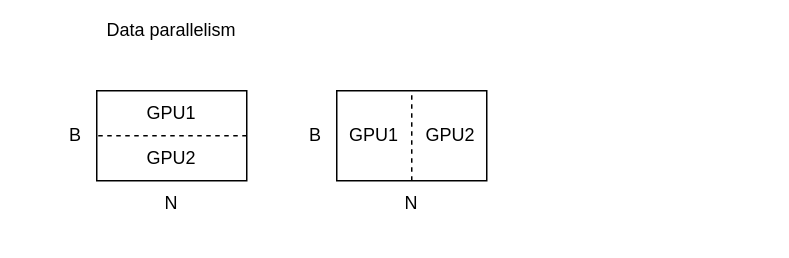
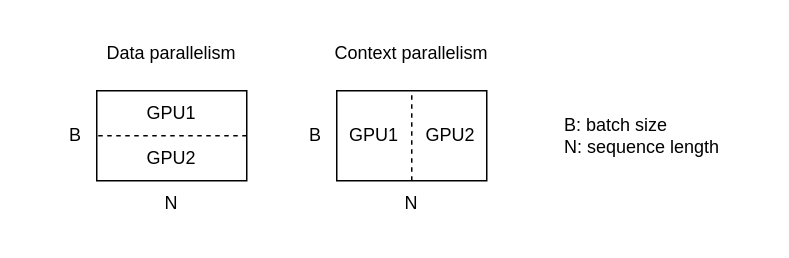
  <mxCell id="0" />
  <mxCell id="1" parent="0" />
  <mxCell id="2" value="" style="rounded=0;whiteSpace=wrap;html=1;" parent="1" vertex="1"><mxGeometry x="64" y="60" width="100" height="60" as="geometry" /></mxCell>
  <mxCell id="3" value="B" style="text;html=1;align=center;verticalAlign=middle;whiteSpace=wrap;rounded=0;" parent="1" vertex="1"><mxGeometry x="20" y="75" width="60" height="30" as="geometry" /></mxCell>
  <mxCell id="4" value="N" style="text;html=1;align=center;verticalAlign=middle;whiteSpace=wrap;rounded=0;" parent="1" vertex="1"><mxGeometry x="84" y="120" width="60" height="30" as="geometry" /></mxCell>
  <mxCell id="5" value="" style="endArrow=none;dashed=1;html=1;entryX=0;entryY=0.5;entryDx=0;entryDy=0;exitX=1;exitY=0.5;exitDx=0;exitDy=0;" parent="1" source="2" target="2" edge="1"><mxGeometry width="50" height="50" relative="1" as="geometry"><mxPoint x="294" y="110" as="sourcePoint" /><mxPoint x="344" y="60" as="targetPoint" /></mxGeometry></mxCell>
- <mxCell id="6" value="Data parallelism" style="text;strokeColor=none;align=center;fillColor=none;html=1;verticalAlign=middle;whiteSpace=wrap;rounded=0;" parent="1" vertex="1"><mxGeometry x="49" y="5" width="130" height="30" as="geometry" /></mxCell>
+ <mxCell id="6" value="Data parallelism" style="text;strokeColor=none;align=center;fillColor=none;html=1;verticalAlign=middle;whiteSpace=wrap;rounded=0;" parent="1" vertex="1"><mxGeometry x="49" y="20" width="130" height="30" as="geometry" /></mxCell>
  <mxCell id="7" value="GPU1" style="text;strokeColor=none;align=center;fillColor=none;html=1;verticalAlign=middle;whiteSpace=wrap;rounded=0;" parent="1" vertex="1"><mxGeometry x="84" y="60" width="60" height="30" as="geometry" /></mxCell>
  <mxCell id="8" value="GPU2" style="text;strokeColor=none;align=center;fillColor=none;html=1;verticalAlign=middle;whiteSpace=wrap;rounded=0;" parent="1" vertex="1"><mxGeometry x="84" y="90" width="60" height="30" as="geometry" /></mxCell>
  <mxCell id="9" value="" style="rounded=0;whiteSpace=wrap;html=1;" parent="1" vertex="1"><mxGeometry x="224" y="60" width="100" height="60" as="geometry" /></mxCell>
  <mxCell id="10" value="B" style="text;html=1;align=center;verticalAlign=middle;whiteSpace=wrap;rounded=0;" parent="1" vertex="1"><mxGeometry x="180" y="75" width="60" height="30" as="geometry" /></mxCell>
  <mxCell id="11" value="N" style="text;html=1;align=center;verticalAlign=middle;whiteSpace=wrap;rounded=0;" parent="1" vertex="1"><mxGeometry x="244" y="120" width="60" height="30" as="geometry" /></mxCell>
  <mxCell id="12" value="" style="endArrow=none;dashed=1;html=1;entryX=0.5;entryY=0;entryDx=0;entryDy=0;exitX=0.5;exitY=1;exitDx=0;exitDy=0;" parent="1" source="9" target="9" edge="1"><mxGeometry width="50" height="50" relative="1" as="geometry"><mxPoint x="454" y="110" as="sourcePoint" /><mxPoint x="504" y="60" as="targetPoint" /></mxGeometry></mxCell>
+ <mxCell id="13" value="Context parallelism" style="text;strokeColor=none;align=center;fillColor=none;html=1;verticalAlign=middle;whiteSpace=wrap;rounded=0;" parent="1" vertex="1"><mxGeometry x="209" y="20" width="130" height="30" as="geometry" /></mxCell>
  <mxCell id="14" value="GPU1" style="text;strokeColor=none;align=center;fillColor=none;html=1;verticalAlign=middle;whiteSpace=wrap;rounded=0;" parent="1" vertex="1"><mxGeometry x="219" y="75" width="60" height="30" as="geometry" /></mxCell>
  <mxCell id="15" value="GPU2" style="text;strokeColor=none;align=center;fillColor=none;html=1;verticalAlign=middle;whiteSpace=wrap;rounded=0;" parent="1" vertex="1"><mxGeometry x="270" y="75" width="60" height="30" as="geometry" /></mxCell>
+ <mxCell id="16" value="B: batch size&lt;div&gt;N: sequence length&lt;/div&gt;" style="text;strokeColor=none;align=left;fillColor=none;html=1;verticalAlign=middle;whiteSpace=wrap;rounded=0;" vertex="1" parent="1"><mxGeometry x="374" y="75" width="130" height="30" as="geometry" /></mxCell>
